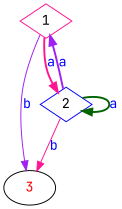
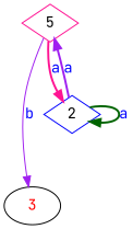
  digraph {
    fontname="JetBrains Mono"
    node [fontname="JetBrains Mono" shape=diamond]
    edge [color=purple fontname="JetBrains Mono" style=bold]
    n1 [label=<<font color="red">3</font>> shape=""]
-   1 [color=deeppink]
+   1 [color=deeppink label=5]
    2 [color=blue]
    1 -> n1 [label=<<font color="blue">b</font>> style=solid]
    1 -> 2 [color=deeppink label=<<font color="blue">a</font>>]
-   2 -> n1 [color=deeppink label=<<font color="blue">b</font>> style=solid]
    2 -> 1 [label=<<font color="blue">a</font>>]
    2 -> 2 [color=darkgreen label=<<font color="blue">a</font>>]
  }
